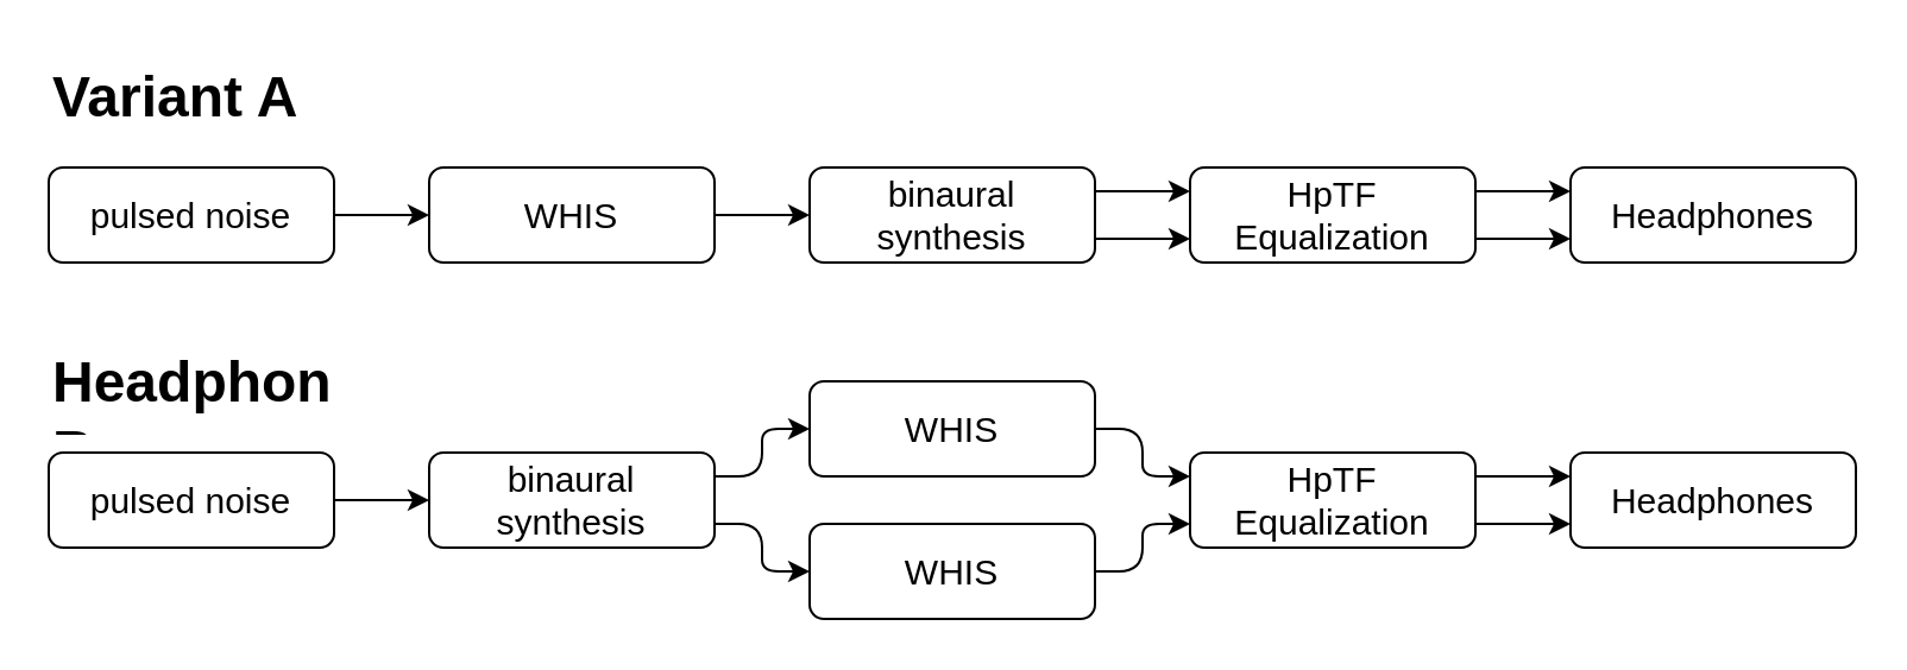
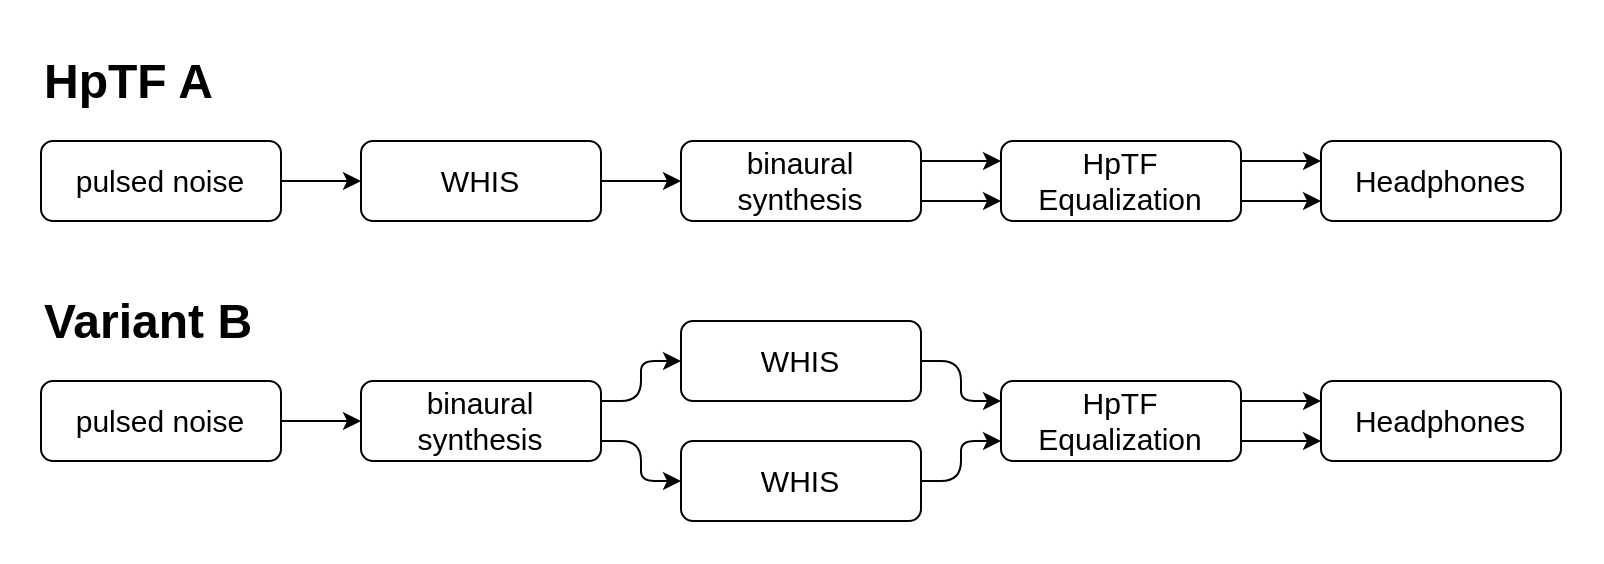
  <mxCell id="0" />
  <mxCell id="1" parent="0" />
  <mxCell id="2" style="edgeStyle=orthogonalEdgeStyle;rounded=1;orthogonalLoop=1;jettySize=auto;html=1;exitX=1;exitY=0.5;exitDx=0;exitDy=0;entryX=0;entryY=0.5;entryDx=0;entryDy=0;labelBackgroundColor=none;fontColor=default;shadow=0;fontSize=15;" parent="1" source="3" target="5" edge="1"><mxGeometry relative="1" as="geometry" /></mxCell>
  <mxCell id="3" value="pulsed noise" style="rounded=1;whiteSpace=wrap;html=1;fontSize=15;glass=0;strokeWidth=1;shadow=0;labelBackgroundColor=none;" parent="1" vertex="1"><mxGeometry x="20" y="70" width="120" height="40" as="geometry" /></mxCell>
  <mxCell id="4" style="edgeStyle=orthogonalEdgeStyle;rounded=1;orthogonalLoop=1;jettySize=auto;html=1;exitX=1;exitY=0.5;exitDx=0;exitDy=0;entryX=0;entryY=0.5;entryDx=0;entryDy=0;labelBackgroundColor=none;fontColor=default;shadow=0;fontSize=15;" parent="1" source="5" target="8" edge="1"><mxGeometry relative="1" as="geometry" /></mxCell>
  <mxCell id="5" value="WHIS" style="rounded=1;whiteSpace=wrap;html=1;labelBackgroundColor=none;shadow=0;fontSize=15;" parent="1" vertex="1"><mxGeometry x="180" y="70" width="120" height="40" as="geometry" /></mxCell>
  <mxCell id="6" style="edgeStyle=orthogonalEdgeStyle;rounded=1;orthogonalLoop=1;jettySize=auto;html=1;exitX=1;exitY=0.25;exitDx=0;exitDy=0;entryX=0;entryY=0.25;entryDx=0;entryDy=0;labelBackgroundColor=none;fontColor=default;shadow=0;fontSize=15;" parent="1" source="8" target="18" edge="1"><mxGeometry relative="1" as="geometry" /></mxCell>
  <mxCell id="7" style="edgeStyle=orthogonalEdgeStyle;rounded=1;orthogonalLoop=1;jettySize=auto;html=1;exitX=1;exitY=0.75;exitDx=0;exitDy=0;entryX=0;entryY=0.75;entryDx=0;entryDy=0;labelBackgroundColor=none;fontColor=default;shadow=0;fontSize=15;" parent="1" source="8" target="18" edge="1"><mxGeometry relative="1" as="geometry" /></mxCell>
  <mxCell id="8" value="binaural synthesis" style="rounded=1;whiteSpace=wrap;html=1;labelBackgroundColor=none;shadow=0;fontSize=15;" parent="1" vertex="1"><mxGeometry x="340" y="70" width="120" height="40" as="geometry" /></mxCell>
  <mxCell id="9" style="edgeStyle=orthogonalEdgeStyle;rounded=1;orthogonalLoop=1;jettySize=auto;html=1;exitX=1;exitY=0.25;exitDx=0;exitDy=0;entryX=0;entryY=0.5;entryDx=0;entryDy=0;labelBackgroundColor=none;fontColor=default;shadow=0;fontSize=15;" parent="1" source="11" target="13" edge="1"><mxGeometry relative="1" as="geometry" /></mxCell>
  <mxCell id="10" style="edgeStyle=orthogonalEdgeStyle;rounded=1;orthogonalLoop=1;jettySize=auto;html=1;exitX=1;exitY=0.75;exitDx=0;exitDy=0;entryX=0;entryY=0.5;entryDx=0;entryDy=0;labelBackgroundColor=none;fontColor=default;shadow=0;fontSize=15;" parent="1" source="11" target="15" edge="1"><mxGeometry relative="1" as="geometry" /></mxCell>
  <mxCell id="11" value="binaural synthesis" style="rounded=1;whiteSpace=wrap;html=1;labelBackgroundColor=none;shadow=0;fontSize=15;" parent="1" vertex="1"><mxGeometry x="180" y="190" width="120" height="40" as="geometry" /></mxCell>
  <mxCell id="12" style="edgeStyle=orthogonalEdgeStyle;rounded=1;orthogonalLoop=1;jettySize=auto;html=1;exitX=1;exitY=0.5;exitDx=0;exitDy=0;entryX=0;entryY=0.25;entryDx=0;entryDy=0;labelBackgroundColor=none;fontColor=default;shadow=0;fontSize=15;" parent="1" source="13" target="23" edge="1"><mxGeometry relative="1" as="geometry" /></mxCell>
  <mxCell id="13" value="WHIS" style="rounded=1;whiteSpace=wrap;html=1;labelBackgroundColor=none;shadow=0;fontSize=15;" parent="1" vertex="1"><mxGeometry x="340" y="160" width="120" height="40" as="geometry" /></mxCell>
  <mxCell id="14" style="edgeStyle=orthogonalEdgeStyle;rounded=1;orthogonalLoop=1;jettySize=auto;html=1;exitX=1;exitY=0.5;exitDx=0;exitDy=0;entryX=0;entryY=0.75;entryDx=0;entryDy=0;labelBackgroundColor=none;fontColor=default;shadow=0;fontSize=15;" parent="1" source="15" target="23" edge="1"><mxGeometry relative="1" as="geometry" /></mxCell>
  <mxCell id="15" value="WHIS" style="rounded=1;whiteSpace=wrap;html=1;labelBackgroundColor=none;shadow=0;fontSize=15;" parent="1" vertex="1"><mxGeometry x="340" y="220" width="120" height="40" as="geometry" /></mxCell>
  <mxCell id="16" style="edgeStyle=orthogonalEdgeStyle;rounded=1;orthogonalLoop=1;jettySize=auto;html=1;exitX=1;exitY=0.25;exitDx=0;exitDy=0;entryX=0;entryY=0.25;entryDx=0;entryDy=0;labelBackgroundColor=none;fontColor=default;shadow=0;fontSize=15;" parent="1" source="18" target="24" edge="1"><mxGeometry relative="1" as="geometry" /></mxCell>
  <mxCell id="17" style="edgeStyle=orthogonalEdgeStyle;rounded=1;orthogonalLoop=1;jettySize=auto;html=1;exitX=1;exitY=0.75;exitDx=0;exitDy=0;entryX=0;entryY=0.75;entryDx=0;entryDy=0;labelBackgroundColor=none;fontColor=default;shadow=0;fontSize=15;" parent="1" source="18" target="24" edge="1"><mxGeometry relative="1" as="geometry" /></mxCell>
  <mxCell id="18" value="HpTF Equalization" style="rounded=1;whiteSpace=wrap;html=1;labelBackgroundColor=none;shadow=0;fontSize=15;" parent="1" vertex="1"><mxGeometry x="500" y="70" width="120" height="40" as="geometry" /></mxCell>
  <mxCell id="19" style="edgeStyle=orthogonalEdgeStyle;rounded=1;orthogonalLoop=1;jettySize=auto;html=1;exitX=1;exitY=0.5;exitDx=0;exitDy=0;entryX=0;entryY=0.5;entryDx=0;entryDy=0;labelBackgroundColor=none;fontColor=default;shadow=0;fontSize=15;" parent="1" source="20" target="11" edge="1"><mxGeometry relative="1" as="geometry" /></mxCell>
  <mxCell id="20" value="pulsed noise" style="rounded=1;whiteSpace=wrap;html=1;fontSize=15;glass=0;strokeWidth=1;shadow=0;labelBackgroundColor=none;" parent="1" vertex="1"><mxGeometry x="20" y="190" width="120" height="40" as="geometry" /></mxCell>
  <mxCell id="21" style="edgeStyle=orthogonalEdgeStyle;rounded=1;orthogonalLoop=1;jettySize=auto;html=1;exitX=1;exitY=0.25;exitDx=0;exitDy=0;entryX=0;entryY=0.25;entryDx=0;entryDy=0;labelBackgroundColor=none;fontColor=default;shadow=0;fontSize=15;" parent="1" source="23" target="25" edge="1"><mxGeometry relative="1" as="geometry" /></mxCell>
  <mxCell id="22" style="edgeStyle=orthogonalEdgeStyle;rounded=1;orthogonalLoop=1;jettySize=auto;html=1;exitX=1;exitY=0.75;exitDx=0;exitDy=0;entryX=0;entryY=0.75;entryDx=0;entryDy=0;labelBackgroundColor=none;fontColor=default;shadow=0;fontSize=15;" parent="1" source="23" target="25" edge="1"><mxGeometry relative="1" as="geometry" /></mxCell>
  <mxCell id="23" value="HpTF Equalization" style="rounded=1;whiteSpace=wrap;html=1;labelBackgroundColor=none;shadow=0;fontSize=15;" parent="1" vertex="1"><mxGeometry x="500" y="190" width="120" height="40" as="geometry" /></mxCell>
  <mxCell id="24" value="Headphones" style="rounded=1;whiteSpace=wrap;html=1;labelBackgroundColor=none;shadow=0;fontSize=15;" parent="1" vertex="1"><mxGeometry x="660" y="70" width="120" height="40" as="geometry" /></mxCell>
  <mxCell id="25" value="Headphones" style="rounded=1;whiteSpace=wrap;html=1;labelBackgroundColor=none;shadow=0;fontSize=15;" parent="1" vertex="1"><mxGeometry x="660" y="190" width="120" height="40" as="geometry" /></mxCell>
- <mxCell id="26" value="&lt;h1 style=&quot;margin-top: 0px;&quot;&gt;Variant A&lt;/h1&gt;" style="text;html=1;whiteSpace=wrap;overflow=hidden;rounded=0;" vertex="1" parent="1"><mxGeometry x="20" y="20" width="120" height="40" as="geometry" /></mxCell>
- <mxCell id="27" value="&lt;h1 style=&quot;margin-top: 0px;&quot;&gt;Headphones B&lt;br&gt;&lt;/h1&gt;" style="text;html=1;whiteSpace=wrap;overflow=hidden;rounded=0;" vertex="1" parent="1"><mxGeometry x="20" y="140" width="120" height="40" as="geometry" /></mxCell>
+ <mxCell id="26" value="&lt;h1 style=&quot;margin-top: 0px;&quot;&gt;HpTF A&lt;/h1&gt;" style="text;html=1;whiteSpace=wrap;overflow=hidden;rounded=0;" vertex="1" parent="1"><mxGeometry x="20" y="20" width="120" height="40" as="geometry" /></mxCell>
+ <mxCell id="27" value="&lt;h1 style=&quot;margin-top: 0px;&quot;&gt;Variant B&lt;br&gt;&lt;/h1&gt;" style="text;html=1;whiteSpace=wrap;overflow=hidden;rounded=0;" vertex="1" parent="1"><mxGeometry x="20" y="140" width="120" height="40" as="geometry" /></mxCell>
